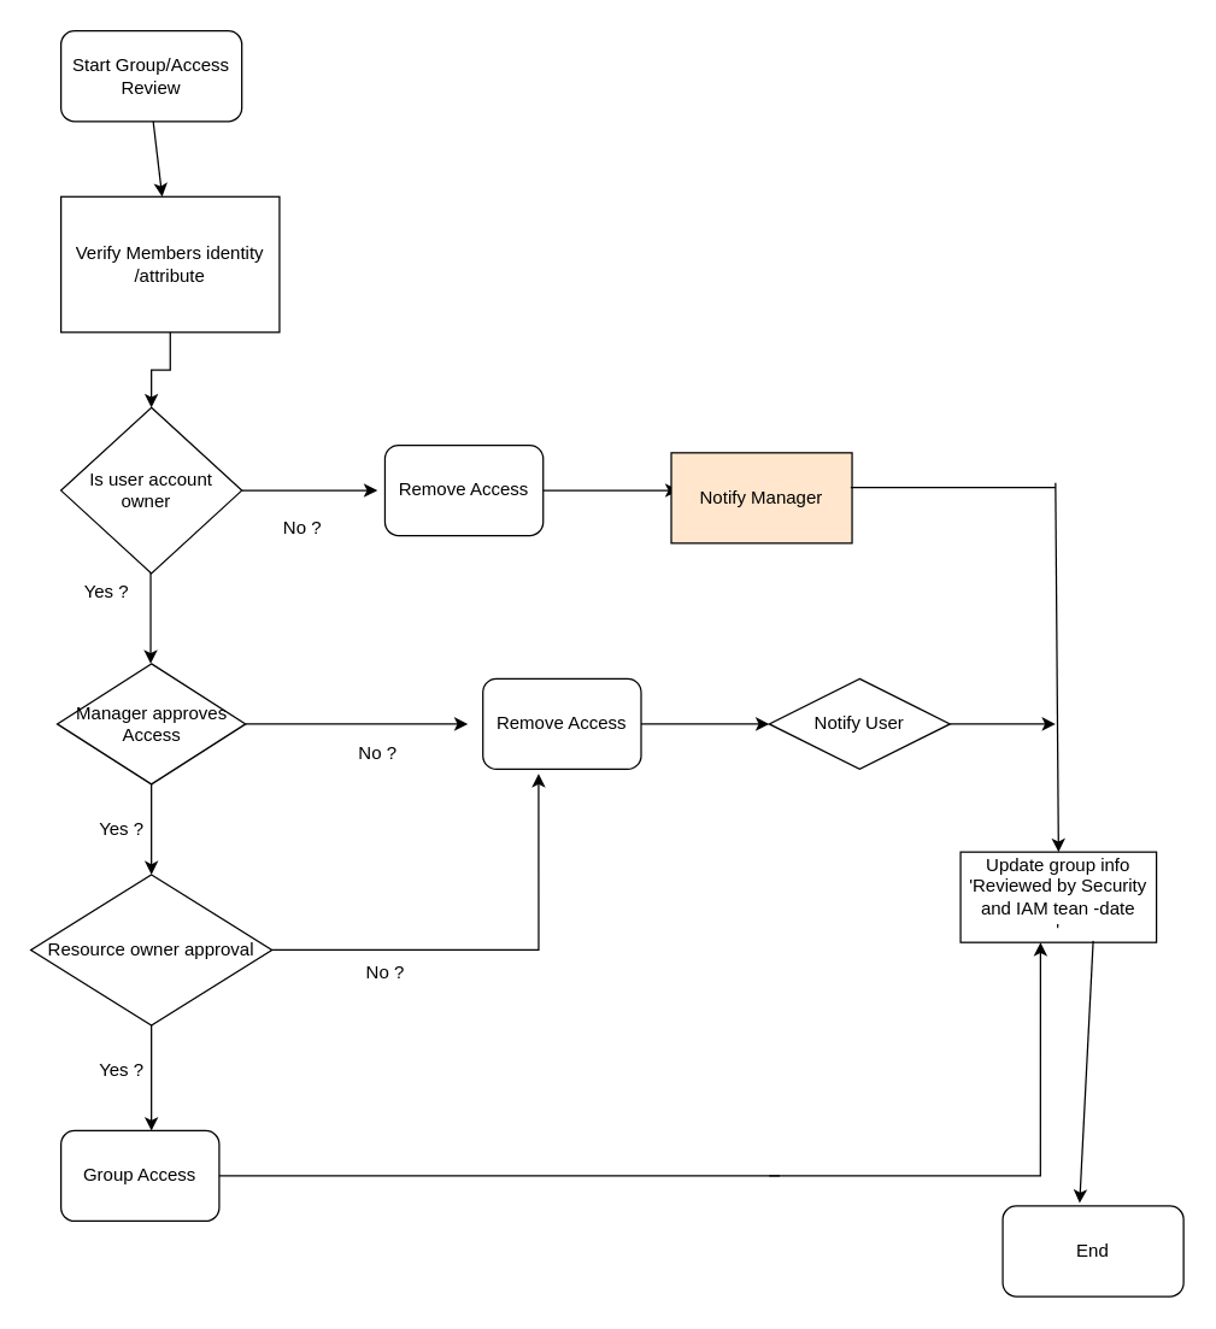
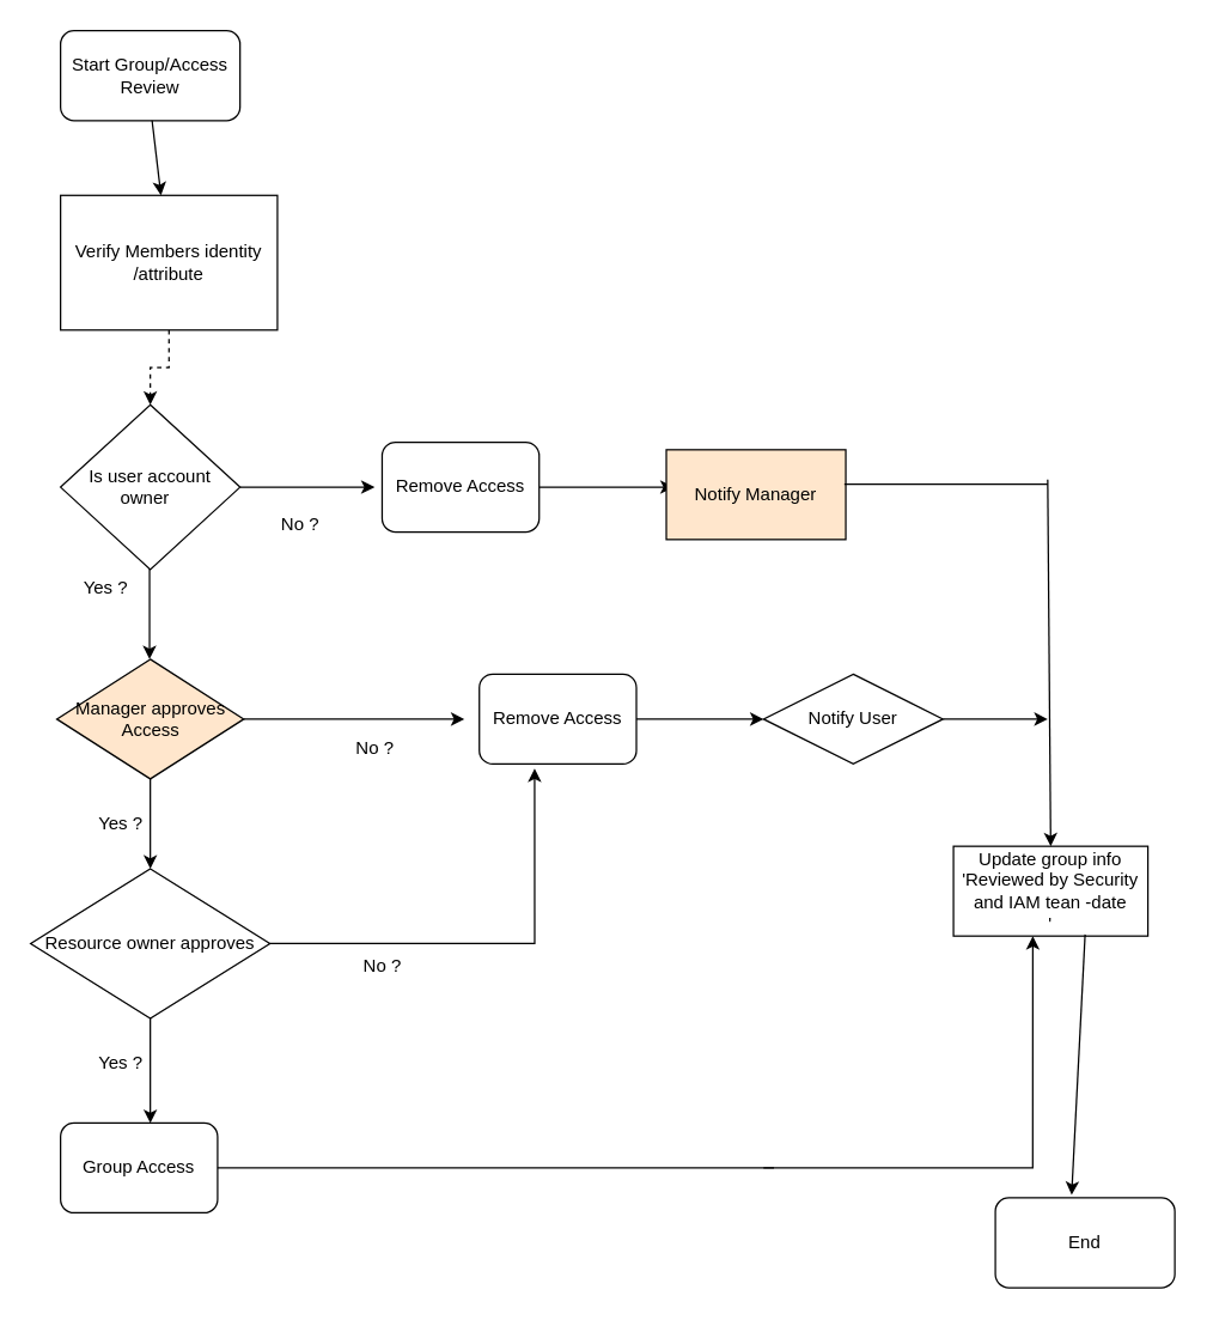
  <mxCell id="0" />
  <mxCell id="1" parent="0" />
  <mxCell id="2" value="" style="endArrow=classic;html=1;rounded=0;exitX=0.5;exitY=1;exitDx=0;exitDy=0;" parent="1" target="4" edge="1"><mxGeometry width="50" height="50" relative="1" as="geometry"><mxPoint x="100" y="70" as="sourcePoint" /><mxPoint x="100" y="160" as="targetPoint" /></mxGeometry></mxCell>
- <mxCell id="3" style="edgeStyle=orthogonalEdgeStyle;rounded=0;orthogonalLoop=1;jettySize=auto;html=1;exitX=0.5;exitY=1;exitDx=0;exitDy=0;entryX=0.5;entryY=0;entryDx=0;entryDy=0;" parent="1" source="4" target="7" edge="1"><mxGeometry relative="1" as="geometry" /></mxCell>
+ <mxCell id="3" style="edgeStyle=orthogonalEdgeStyle;rounded=0;orthogonalLoop=1;jettySize=auto;html=1;exitX=0.5;exitY=1;exitDx=0;exitDy=0;entryX=0.5;entryY=0;entryDx=0;entryDy=0;dashed=1;" parent="1" source="4" target="7" edge="1"><mxGeometry relative="1" as="geometry" /></mxCell>
  <mxCell id="4" value="Verify Members identity /attribute" style="rounded=0;whiteSpace=wrap;html=1;" parent="1" vertex="1"><mxGeometry x="40" y="130" width="145" height="90" as="geometry" /></mxCell>
  <mxCell id="5" value="" style="endArrow=classic;html=1;rounded=0;exitX=0.5;exitY=1;exitDx=0;exitDy=0;" parent="1" edge="1"><mxGeometry width="50" height="50" relative="1" as="geometry"><mxPoint x="99.5" y="360" as="sourcePoint" /><mxPoint x="99.5" y="440" as="targetPoint" /></mxGeometry></mxCell>
  <mxCell id="6" style="edgeStyle=orthogonalEdgeStyle;rounded=0;orthogonalLoop=1;jettySize=auto;html=1;exitX=1;exitY=0.5;exitDx=0;exitDy=0;" parent="1" source="7" edge="1"><mxGeometry relative="1" as="geometry"><mxPoint x="250" y="325" as="targetPoint" /></mxGeometry></mxCell>
  <mxCell id="7" value="Is user account owner&amp;nbsp;&amp;nbsp;" style="rhombus;whiteSpace=wrap;html=1;" parent="1" vertex="1"><mxGeometry x="40" y="270" width="120" height="110" as="geometry" /></mxCell>
  <mxCell id="8" value="Start Group/Access Review" style="rounded=1;whiteSpace=wrap;html=1;" parent="1" vertex="1"><mxGeometry x="40" y="20" width="120" height="60" as="geometry" /></mxCell>
  <mxCell id="9" style="edgeStyle=orthogonalEdgeStyle;rounded=0;orthogonalLoop=1;jettySize=auto;html=1;exitX=0.5;exitY=1;exitDx=0;exitDy=0;" parent="1" source="11" edge="1"><mxGeometry relative="1" as="geometry"><mxPoint x="100" y="580" as="targetPoint" /></mxGeometry></mxCell>
  <mxCell id="10" style="edgeStyle=orthogonalEdgeStyle;rounded=0;orthogonalLoop=1;jettySize=auto;html=1;exitX=1;exitY=0.5;exitDx=0;exitDy=0;" parent="1" source="11" edge="1"><mxGeometry relative="1" as="geometry"><mxPoint x="310" y="480" as="targetPoint" /></mxGeometry></mxCell>
- <mxCell id="11" value="Manager approves Access" style="rhombus;whiteSpace=wrap;html=1;" parent="1" vertex="1"><mxGeometry x="37.5" y="440" width="125" height="80" as="geometry" /></mxCell>
+ <mxCell id="11" value="Manager approves Access" style="rhombus;whiteSpace=wrap;html=1;fillColor=#ffe6cc;" parent="1" vertex="1"><mxGeometry x="37.5" y="440" width="125" height="80" as="geometry" /></mxCell>
  <mxCell id="12" value="No ?&lt;br&gt;" style="text;html=1;align=center;verticalAlign=middle;resizable=0;points=[];autosize=1;strokeColor=none;fillColor=none;" parent="1" vertex="1"><mxGeometry x="175" y="335" width="50" height="30" as="geometry" /></mxCell>
  <mxCell id="13" style="edgeStyle=orthogonalEdgeStyle;rounded=0;orthogonalLoop=1;jettySize=auto;html=1;exitX=1;exitY=0.5;exitDx=0;exitDy=0;" parent="1" source="14" edge="1"><mxGeometry relative="1" as="geometry"><mxPoint x="450" y="325" as="targetPoint" /></mxGeometry></mxCell>
  <mxCell id="14" value="Remove Access" style="rounded=1;whiteSpace=wrap;html=1;" parent="1" vertex="1"><mxGeometry x="255" y="295" width="105" height="60" as="geometry" /></mxCell>
  <mxCell id="15" value="Yes ?&lt;br&gt;" style="text;html=1;align=center;verticalAlign=middle;resizable=0;points=[];autosize=1;strokeColor=none;fillColor=none;" parent="1" vertex="1"><mxGeometry x="55" y="535" width="50" height="30" as="geometry" /></mxCell>
  <mxCell id="16" style="edgeStyle=orthogonalEdgeStyle;rounded=0;orthogonalLoop=1;jettySize=auto;html=1;exitX=0.5;exitY=1;exitDx=0;exitDy=0;" parent="1" source="18" edge="1"><mxGeometry relative="1" as="geometry"><mxPoint x="100" y="750" as="targetPoint" /></mxGeometry></mxCell>
  <mxCell id="17" style="edgeStyle=orthogonalEdgeStyle;rounded=0;orthogonalLoop=1;jettySize=auto;html=1;exitX=1;exitY=0.5;exitDx=0;exitDy=0;entryX=0.352;entryY=1.05;entryDx=0;entryDy=0;entryPerimeter=0;" parent="1" source="18" edge="1" target="24"><mxGeometry relative="1" as="geometry"><mxPoint x="270" y="480" as="targetPoint" /></mxGeometry></mxCell>
- <mxCell id="18" value="Resource owner approval" style="rhombus;whiteSpace=wrap;html=1;" parent="1" vertex="1"><mxGeometry x="20" y="580" width="160" height="100" as="geometry" /></mxCell>
+ <mxCell id="18" value="Resource owner approves" style="rhombus;whiteSpace=wrap;html=1;" parent="1" vertex="1"><mxGeometry x="20" y="580" width="160" height="100" as="geometry" /></mxCell>
  <mxCell id="19" value="&lt;span style=&quot;color: rgba(0, 0, 0, 0); font-family: monospace; font-size: 0px; text-align: start;&quot;&gt;%3CmxGraphModel%3E%3Croot%3E%3CmxCell%20id%3D%220%22%2F%3E%3CmxCell%20id%3D%221%22%20parent%3D%220%22%2F%3E%3CmxCell%20id%3D%222%22%20value%3D%22No%20%3F%26lt%3Bbr%26gt%3B%22%20style%3D%22text%3Bhtml%3D1%3Balign%3Dcenter%3BverticalAlign%3Dmiddle%3Bresizable%3D0%3Bpoints%3D%5B%5D%3Bautosize%3D1%3BstrokeColor%3Dnone%3BfillColor%3Dnone%3B%22%20vertex%3D%221%22%20parent%3D%221%22%3E%3CmxGeometry%20x%3D%22-815%22%20y%3D%22575%22%20width%3D%2250%22%20height%3D%2230%22%20as%3D%22geometry%22%2F%3E%3C%2FmxCell%3E%3C%2Froot%3E%3C%2FmxGraphModel%3E&lt;/span&gt;" style="text;html=1;align=center;verticalAlign=middle;resizable=0;points=[];autosize=1;strokeColor=none;fillColor=none;" parent="1" vertex="1"><mxGeometry x="230" y="485" width="20" height="30" as="geometry" /></mxCell>
  <mxCell id="20" value="Yes ?&lt;br&gt;" style="text;html=1;align=center;verticalAlign=middle;resizable=0;points=[];autosize=1;strokeColor=none;fillColor=none;" parent="1" vertex="1"><mxGeometry x="55" y="695" width="50" height="30" as="geometry" /></mxCell>
  <mxCell id="21" value="Yes ?&lt;br&gt;&lt;br&gt;" style="text;html=1;align=center;verticalAlign=middle;resizable=0;points=[];autosize=1;strokeColor=none;fillColor=none;" parent="1" vertex="1"><mxGeometry x="45" y="380" width="50" height="40" as="geometry" /></mxCell>
  <mxCell id="22" value="Notify Manager&lt;br&gt;" style="rounded=0;whiteSpace=wrap;html=1;fillColor=#ffe6cc;" parent="1" vertex="1"><mxGeometry x="445" y="300" width="120" height="60" as="geometry" /></mxCell>
  <mxCell id="23" value="Group Access" style="rounded=1;whiteSpace=wrap;html=1;" parent="1" vertex="1"><mxGeometry x="40" y="750" width="105" height="60" as="geometry" /></mxCell>
  <mxCell id="24" value="Remove Access" style="rounded=1;whiteSpace=wrap;html=1;" vertex="1" parent="1"><mxGeometry x="320" y="450" width="105" height="60" as="geometry" /></mxCell>
  <mxCell id="25" value="" style="endArrow=classic;html=1;rounded=0;exitX=1;exitY=0.5;exitDx=0;exitDy=0;entryX=0;entryY=0.5;entryDx=0;entryDy=0;" edge="1" parent="1" source="24" target="27"><mxGeometry width="50" height="50" relative="1" as="geometry"><mxPoint x="110" y="420" as="sourcePoint" /><mxPoint x="389" y="670" as="targetPoint" /></mxGeometry></mxCell>
  <mxCell id="26" style="edgeStyle=orthogonalEdgeStyle;rounded=0;orthogonalLoop=1;jettySize=auto;html=1;exitX=1;exitY=0.5;exitDx=0;exitDy=0;" edge="1" parent="1" source="27"><mxGeometry relative="1" as="geometry"><mxPoint x="700" y="480" as="targetPoint" /></mxGeometry></mxCell>
  <mxCell id="27" value="Notify User" style="rhombus;whiteSpace=wrap;html=1;" vertex="1" parent="1"><mxGeometry x="510" y="450" width="120" height="60" as="geometry" /></mxCell>
  <mxCell id="28" value="" style="endArrow=classic;html=1;rounded=0;entryX=0.408;entryY=1;entryDx=0;entryDy=0;entryPerimeter=0;" edge="1" parent="1" target="31"><mxGeometry width="50" height="50" relative="1" as="geometry"><mxPoint x="520" y="780" as="sourcePoint" /><mxPoint x="511" y="778" as="targetPoint" /><Array as="points"><mxPoint x="510" y="780" /><mxPoint x="690" y="780" /></Array></mxGeometry></mxCell>
  <mxCell id="29" value="No ?&lt;br&gt;" style="text;html=1;align=center;verticalAlign=middle;resizable=0;points=[];autosize=1;strokeColor=none;fillColor=none;" vertex="1" parent="1"><mxGeometry x="225" y="485" width="50" height="30" as="geometry" /></mxCell>
  <mxCell id="30" value="No ?&lt;br&gt;" style="text;html=1;align=center;verticalAlign=middle;resizable=0;points=[];autosize=1;strokeColor=none;fillColor=none;" vertex="1" parent="1"><mxGeometry x="230" y="630" width="50" height="30" as="geometry" /></mxCell>
  <mxCell id="31" value="Update group info 'Reviewed by Security and IAM tean -date&lt;br&gt;'" style="rounded=0;whiteSpace=wrap;html=1;" vertex="1" parent="1"><mxGeometry x="637" y="565" width="130" height="60" as="geometry" /></mxCell>
  <mxCell id="32" value="" style="endArrow=classic;html=1;rounded=0;entryX=0.5;entryY=0;entryDx=0;entryDy=0;" edge="1" parent="1" target="31"><mxGeometry width="50" height="50" relative="1" as="geometry"><mxPoint x="700" y="320" as="sourcePoint" /><mxPoint x="720" y="330" as="targetPoint" /></mxGeometry></mxCell>
  <mxCell id="33" value="" style="endArrow=none;html=1;rounded=0;exitX=0.992;exitY=0.383;exitDx=0;exitDy=0;exitPerimeter=0;" edge="1" parent="1" source="22"><mxGeometry width="50" height="50" relative="1" as="geometry"><mxPoint x="570" y="380" as="sourcePoint" /><mxPoint x="700" y="323" as="targetPoint" /></mxGeometry></mxCell>
  <mxCell id="34" value="" style="endArrow=none;html=1;rounded=0;exitX=1;exitY=0.5;exitDx=0;exitDy=0;" edge="1" parent="1" source="23"><mxGeometry width="50" height="50" relative="1" as="geometry"><mxPoint x="124" y="563" as="sourcePoint" /><mxPoint x="517" y="780" as="targetPoint" /></mxGeometry></mxCell>
  <mxCell id="35" value="" style="endArrow=classic;html=1;rounded=0;exitX=0.677;exitY=0.983;exitDx=0;exitDy=0;exitPerimeter=0;entryX=0.425;entryY=-0.033;entryDx=0;entryDy=0;entryPerimeter=0;" edge="1" parent="1" source="31" target="36"><mxGeometry width="50" height="50" relative="1" as="geometry"><mxPoint x="760" y="770" as="sourcePoint" /><mxPoint x="730" y="790" as="targetPoint" /></mxGeometry></mxCell>
  <mxCell id="36" value="End" style="rounded=1;whiteSpace=wrap;html=1;" vertex="1" parent="1"><mxGeometry x="665" y="800" width="120" height="60" as="geometry" /></mxCell>
